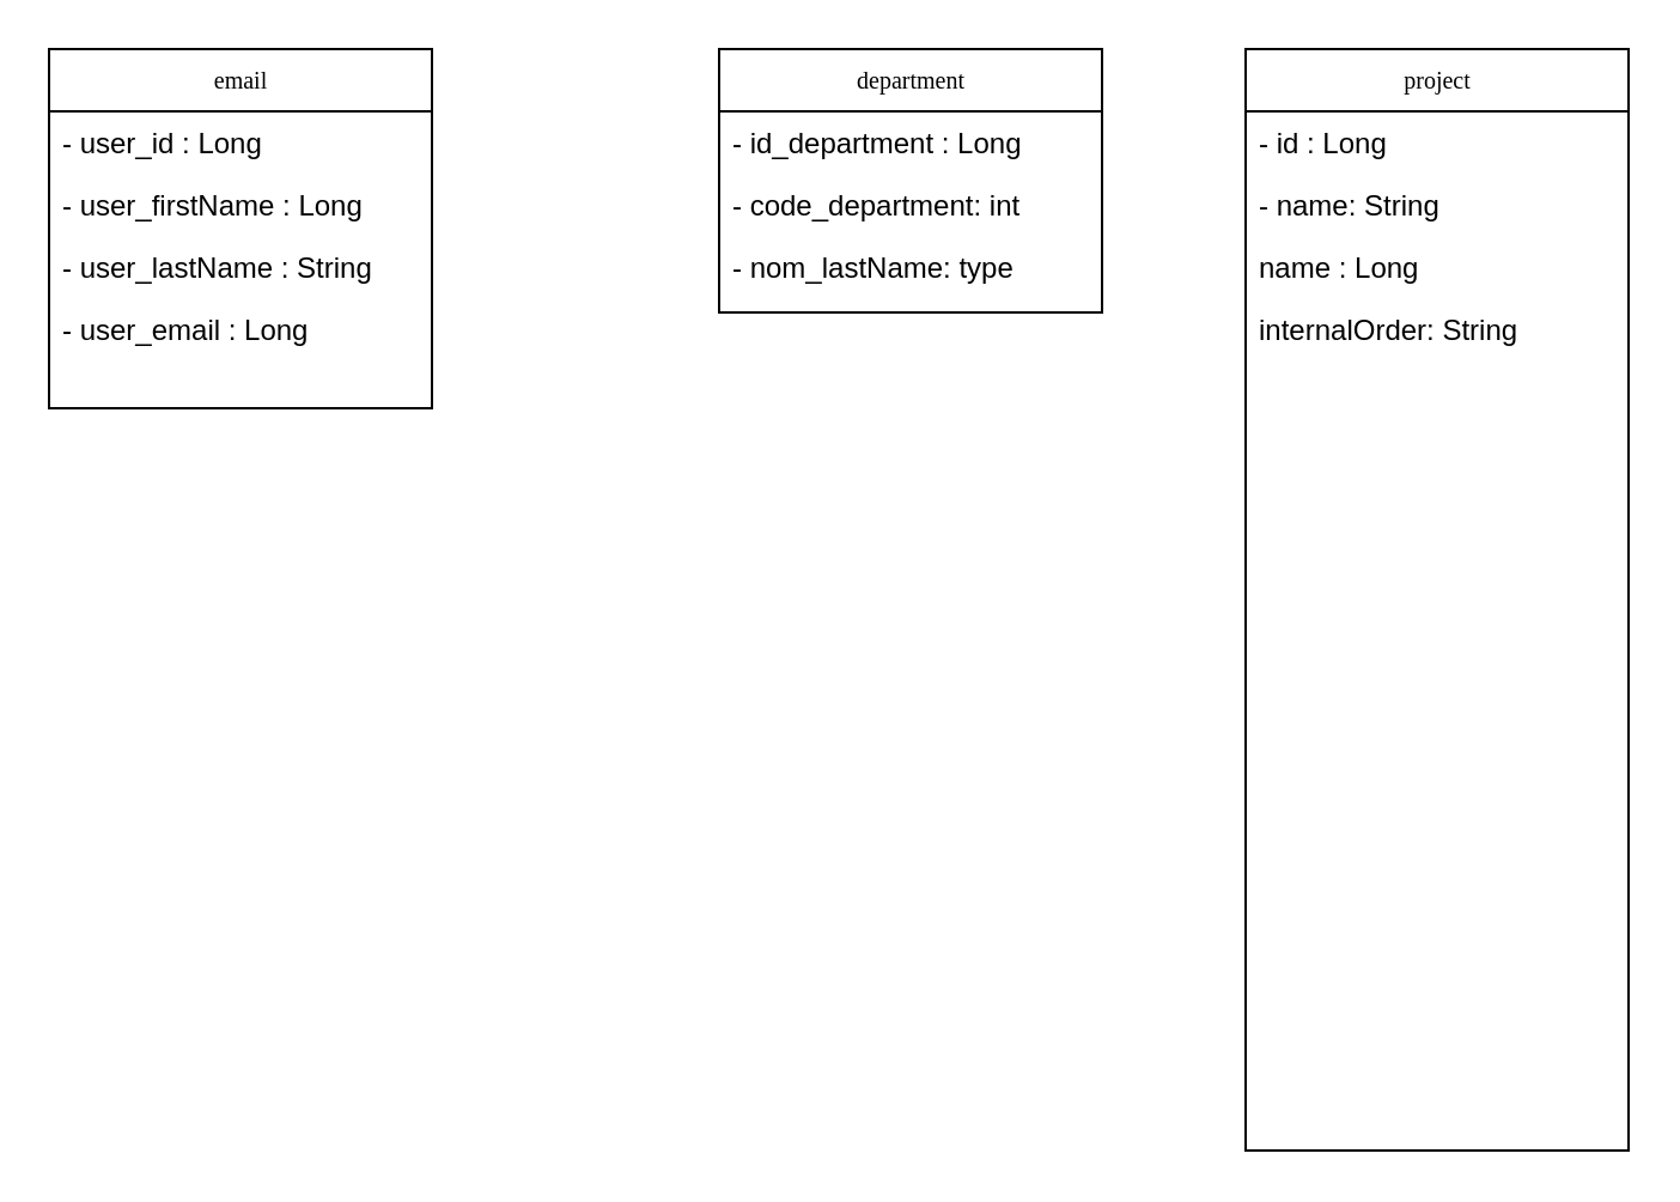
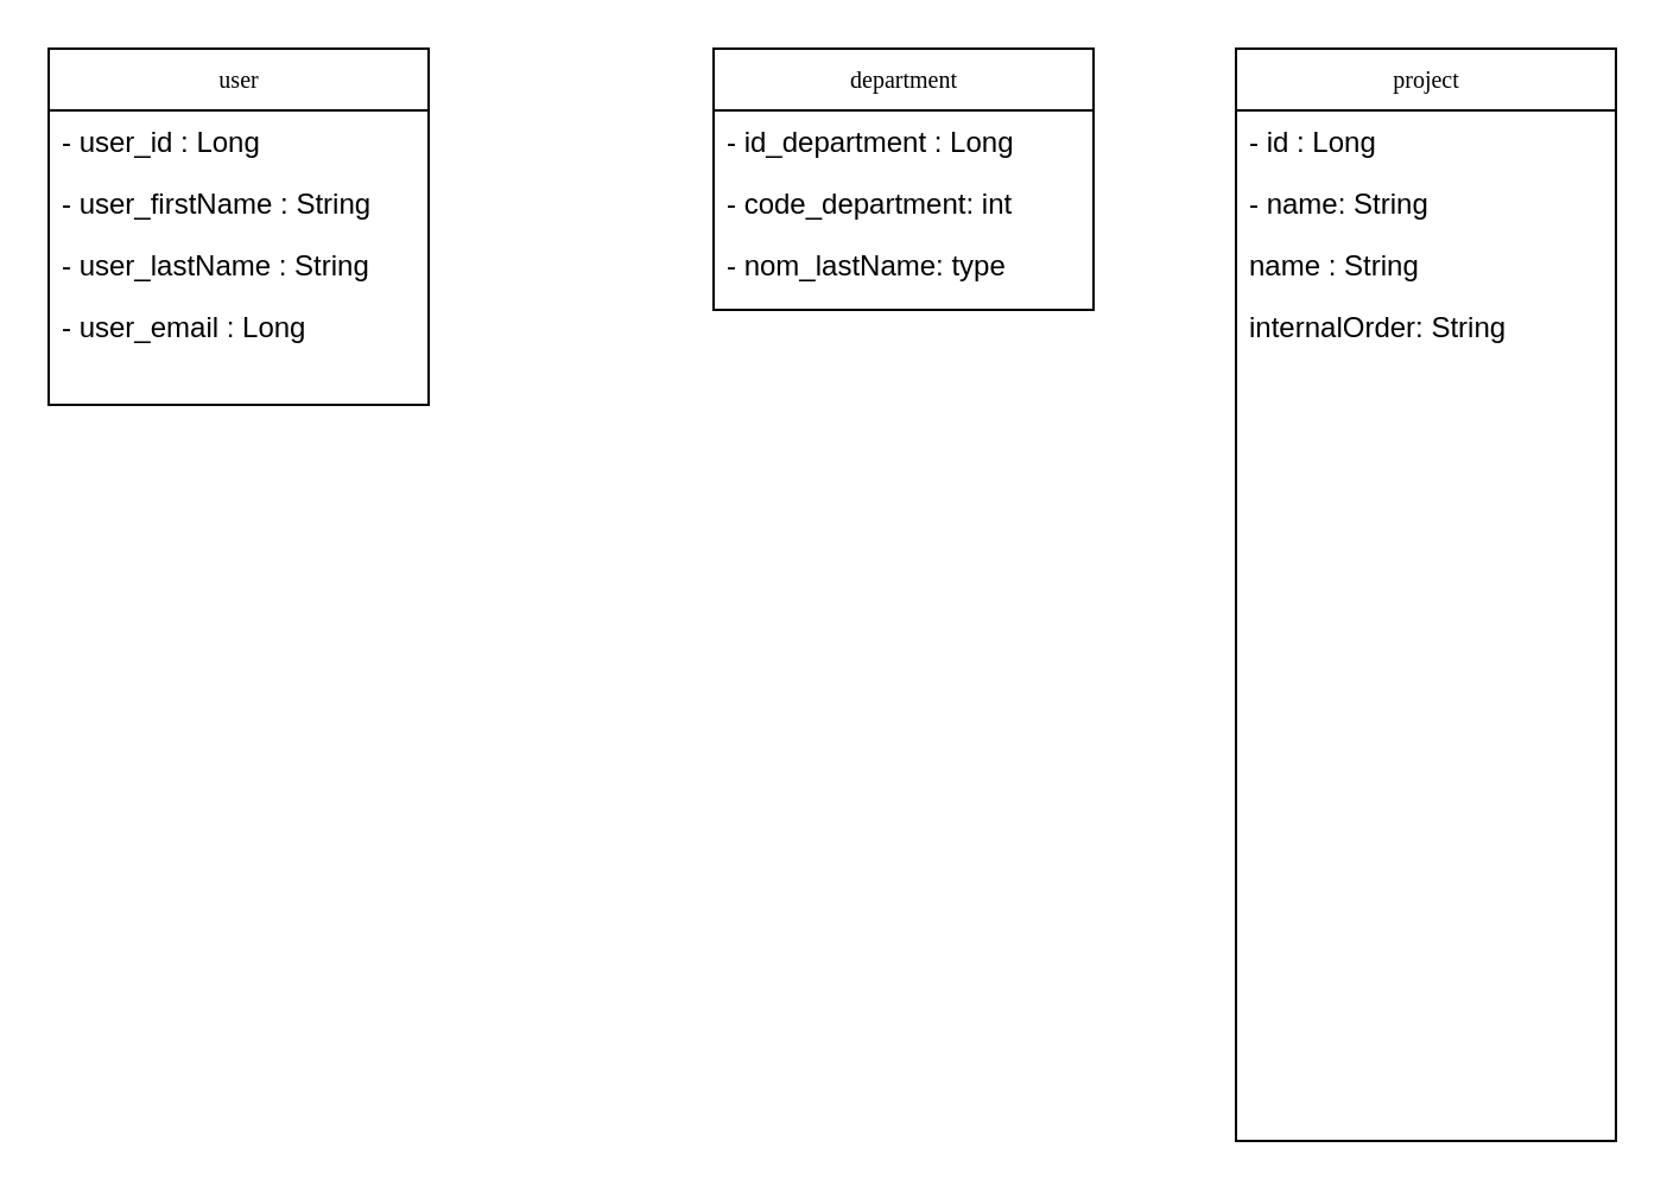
  <mxCell id="0" />
  <mxCell id="1" parent="0" />
- <mxCell id="2" value="email" style="swimlane;html=1;fontStyle=0;childLayout=stackLayout;horizontal=1;startSize=26;fillColor=none;horizontalStack=0;resizeParent=1;resizeLast=0;collapsible=1;marginBottom=0;swimlaneFillColor=#ffffff;rounded=0;shadow=0;comic=0;labelBackgroundColor=none;strokeWidth=1;fontFamily=Verdana;fontSize=10;align=center;" vertex="1" parent="1"><mxGeometry x="20" y="20" width="160" height="150" as="geometry" /></mxCell>
+ <mxCell id="2" value="user" style="swimlane;html=1;fontStyle=0;childLayout=stackLayout;horizontal=1;startSize=26;fillColor=none;horizontalStack=0;resizeParent=1;resizeLast=0;collapsible=1;marginBottom=0;swimlaneFillColor=#ffffff;rounded=0;shadow=0;comic=0;labelBackgroundColor=none;strokeWidth=1;fontFamily=Verdana;fontSize=10;align=center;" vertex="1" parent="1"><mxGeometry x="20" y="20" width="160" height="150" as="geometry" /></mxCell>
  <mxCell id="3" value="- user_id : Long" style="text;html=1;strokeColor=none;fillColor=none;align=left;verticalAlign=top;spacingLeft=4;spacingRight=4;whiteSpace=wrap;overflow=hidden;rotatable=0;points=[[0,0.5],[1,0.5]];portConstraint=eastwest;" vertex="1" parent="2"><mxGeometry y="26" width="160" height="26" as="geometry" /></mxCell>
- <mxCell id="4" value="- user_firstName : Long" style="text;html=1;strokeColor=none;fillColor=none;align=left;verticalAlign=top;spacingLeft=4;spacingRight=4;whiteSpace=wrap;overflow=hidden;rotatable=0;points=[[0,0.5],[1,0.5]];portConstraint=eastwest;" vertex="1" parent="2"><mxGeometry y="52" width="160" height="26" as="geometry" /></mxCell>
+ <mxCell id="4" value="- user_firstName : String" style="text;html=1;strokeColor=none;fillColor=none;align=left;verticalAlign=top;spacingLeft=4;spacingRight=4;whiteSpace=wrap;overflow=hidden;rotatable=0;points=[[0,0.5],[1,0.5]];portConstraint=eastwest;" vertex="1" parent="2"><mxGeometry y="52" width="160" height="26" as="geometry" /></mxCell>
  <mxCell id="5" value="- user_lastName : String" style="text;html=1;strokeColor=none;fillColor=none;align=left;verticalAlign=top;spacingLeft=4;spacingRight=4;whiteSpace=wrap;overflow=hidden;rotatable=0;points=[[0,0.5],[1,0.5]];portConstraint=eastwest;" vertex="1" parent="2"><mxGeometry y="78" width="160" height="26" as="geometry" /></mxCell>
  <mxCell id="6" value="- user_email : Long" style="text;html=1;strokeColor=none;fillColor=none;align=left;verticalAlign=top;spacingLeft=4;spacingRight=4;whiteSpace=wrap;overflow=hidden;rotatable=0;points=[[0,0.5],[1,0.5]];portConstraint=eastwest;" vertex="1" parent="2"><mxGeometry y="104" width="160" height="26" as="geometry" /></mxCell>
  <mxCell id="7" value="department" style="swimlane;html=1;fontStyle=0;childLayout=stackLayout;horizontal=1;startSize=26;fillColor=none;horizontalStack=0;resizeParent=1;resizeLast=0;collapsible=1;marginBottom=0;swimlaneFillColor=#ffffff;rounded=0;shadow=0;comic=0;labelBackgroundColor=none;strokeWidth=1;fontFamily=Verdana;fontSize=10;align=center;" vertex="1" parent="1"><mxGeometry x="300" y="20" width="160" height="110" as="geometry" /></mxCell>
  <mxCell id="8" value="- id_department : Long" style="text;html=1;strokeColor=none;fillColor=none;align=left;verticalAlign=top;spacingLeft=4;spacingRight=4;whiteSpace=wrap;overflow=hidden;rotatable=0;points=[[0,0.5],[1,0.5]];portConstraint=eastwest;" vertex="1" parent="7"><mxGeometry y="26" width="160" height="26" as="geometry" /></mxCell>
  <mxCell id="9" value="- code_department: int" style="text;html=1;strokeColor=none;fillColor=none;align=left;verticalAlign=top;spacingLeft=4;spacingRight=4;whiteSpace=wrap;overflow=hidden;rotatable=0;points=[[0,0.5],[1,0.5]];portConstraint=eastwest;" vertex="1" parent="7"><mxGeometry y="52" width="160" height="26" as="geometry" /></mxCell>
  <mxCell id="10" value="- nom_lastName: type" style="text;html=1;strokeColor=none;fillColor=none;align=left;verticalAlign=top;spacingLeft=4;spacingRight=4;whiteSpace=wrap;overflow=hidden;rotatable=0;points=[[0,0.5],[1,0.5]];portConstraint=eastwest;" vertex="1" parent="7"><mxGeometry y="78" width="160" height="26" as="geometry" /></mxCell>
  <mxCell id="11" value="project" style="swimlane;html=1;fontStyle=0;childLayout=stackLayout;horizontal=1;startSize=26;fillColor=none;horizontalStack=0;resizeParent=1;resizeLast=0;collapsible=1;marginBottom=0;swimlaneFillColor=#ffffff;rounded=0;shadow=0;comic=0;labelBackgroundColor=none;strokeWidth=1;fontFamily=Verdana;fontSize=10;align=center;" vertex="1" parent="1"><mxGeometry x="520" y="20" width="160" height="460" as="geometry" /></mxCell>
  <mxCell id="12" value="- id : Long" style="text;html=1;strokeColor=none;fillColor=none;align=left;verticalAlign=top;spacingLeft=4;spacingRight=4;whiteSpace=wrap;overflow=hidden;rotatable=0;points=[[0,0.5],[1,0.5]];portConstraint=eastwest;" vertex="1" parent="11"><mxGeometry y="26" width="160" height="26" as="geometry" /></mxCell>
  <mxCell id="13" value="- name: String" style="text;html=1;strokeColor=none;fillColor=none;align=left;verticalAlign=top;spacingLeft=4;spacingRight=4;whiteSpace=wrap;overflow=hidden;rotatable=0;points=[[0,0.5],[1,0.5]];portConstraint=eastwest;" vertex="1" parent="11"><mxGeometry y="52" width="160" height="26" as="geometry" /></mxCell>
- <mxCell id="14" value="name : Long" style="text;html=1;strokeColor=none;fillColor=none;align=left;verticalAlign=top;spacingLeft=4;spacingRight=4;whiteSpace=wrap;overflow=hidden;rotatable=0;points=[[0,0.5],[1,0.5]];portConstraint=eastwest;" vertex="1" parent="11"><mxGeometry y="78" width="160" height="26" as="geometry" /></mxCell>
+ <mxCell id="14" value="name : String" style="text;html=1;strokeColor=none;fillColor=none;align=left;verticalAlign=top;spacingLeft=4;spacingRight=4;whiteSpace=wrap;overflow=hidden;rotatable=0;points=[[0,0.5],[1,0.5]];portConstraint=eastwest;" vertex="1" parent="11"><mxGeometry y="78" width="160" height="26" as="geometry" /></mxCell>
  <mxCell id="15" value="internalOrder: String" style="text;html=1;strokeColor=none;fillColor=none;align=left;verticalAlign=top;spacingLeft=4;spacingRight=4;whiteSpace=wrap;overflow=hidden;rotatable=0;points=[[0,0.5],[1,0.5]];portConstraint=eastwest;" vertex="1" parent="11"><mxGeometry y="104" width="160" height="26" as="geometry" /></mxCell>
